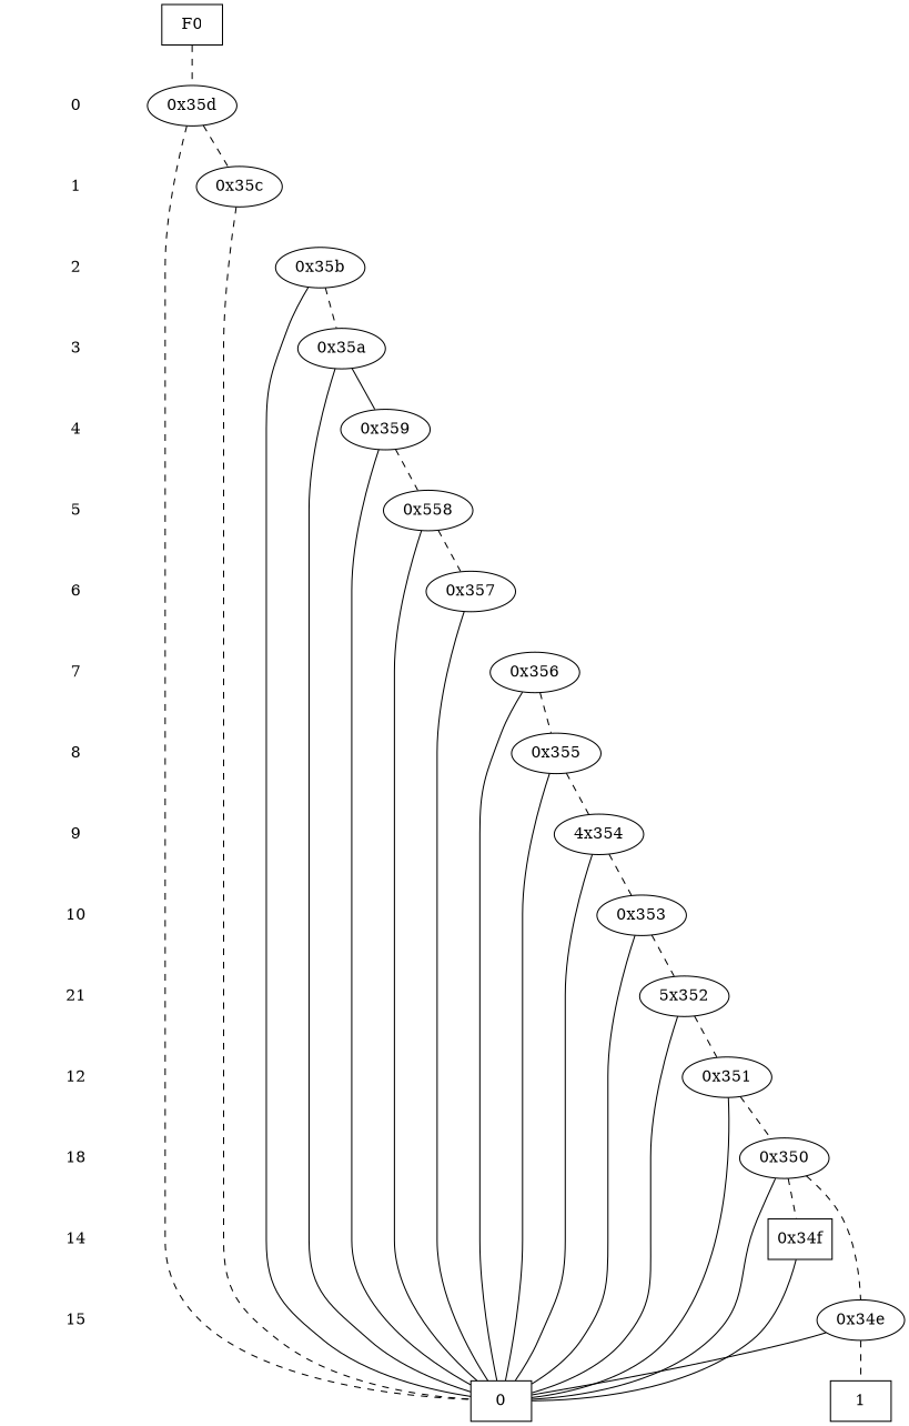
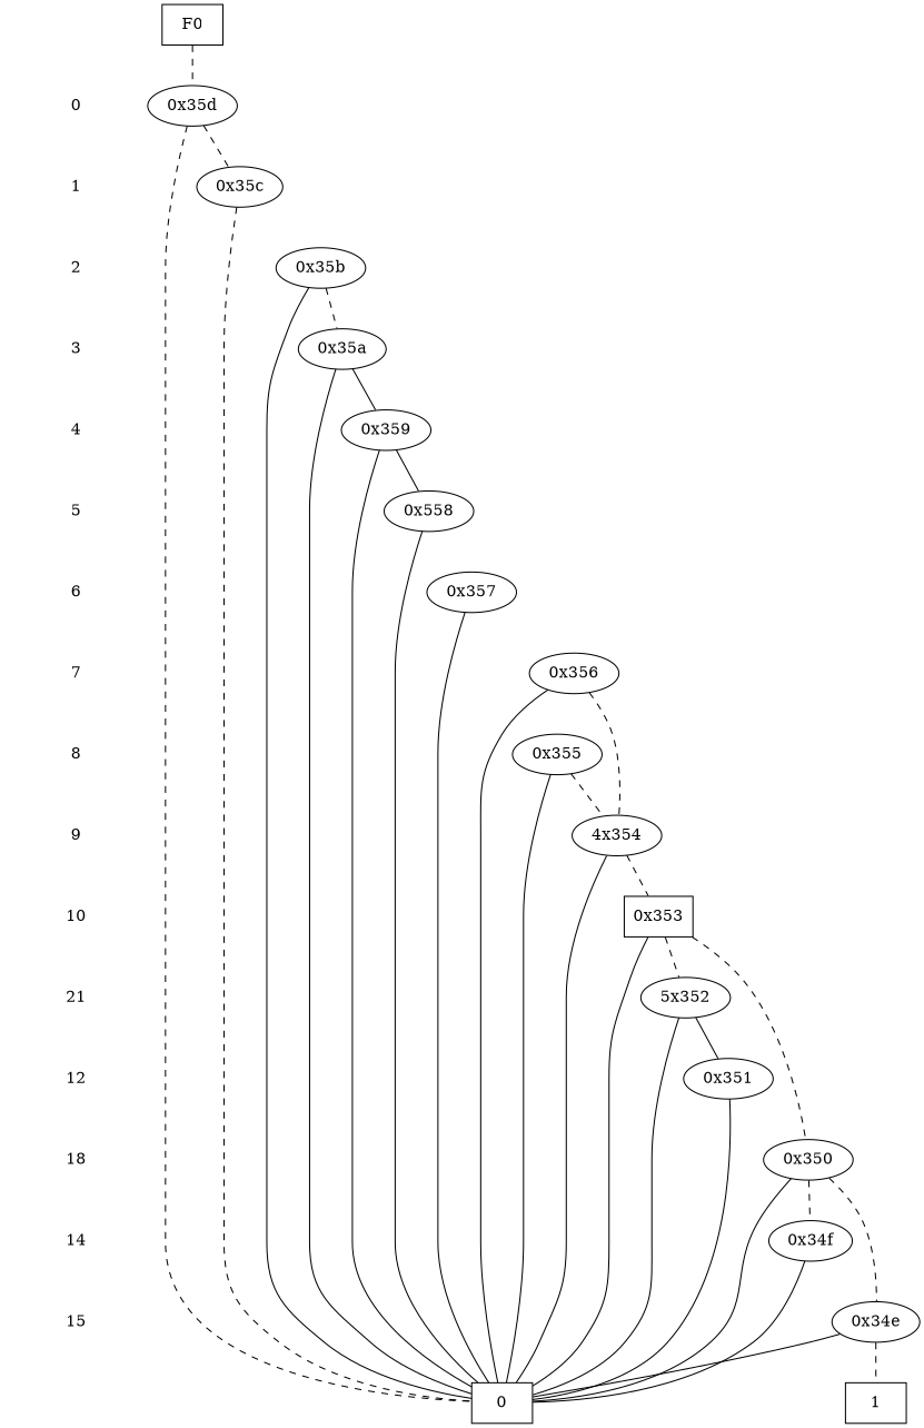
  digraph {
    node [shape=plaintext]
    edge [dir=none style=invis]
    "CONST NODES" [style=invis]
    " 0 "
    " 1 "
    " 2 "
    " 3 "
    " 4 "
    " 5 "
    " 6 "
    " 7 "
    " 8 "
    " 9 "
    " 10 "
    n13 [label=21]
    " 12 "
    n15 [label=18]
    " 14 "
    " 15 "
    F0 [shape=box]
    "0x35d" [shape=""]
    "0x35c" [shape=""]
    "0x35b" [shape=""]
    "0x35a" [shape=""]
    "0x359" [shape=""]
    n24 [label="0x558" shape=""]
    "0x357" [shape=""]
    "0x356" [shape=""]
    "0x355" [shape=""]
    n28 [label="4x354" shape=""]
-   "0x353" [shape=""]
+   "0x353" [shape=box]
    n30 [label="5x352" shape=""]
    "0x351" [shape=""]
    "0x350" [shape=""]
-   "0x34f" [shape=box]
+   "0x34f" [shape=""]
    "0x34e" [shape=""]
    n35 [label=0 shape=box]
    n36 [label=1 shape=box]
    subgraph sub_1 {
      "CONST NODES"
      " 0 "
      " 1 "
      " 2 "
      " 3 "
      " 4 "
      " 5 "
      " 6 "
      " 7 "
      " 8 "
      " 9 "
      " 10 "
      n13
      " 12 "
      n15
      " 14 "
      " 15 "
    }
    subgraph sub_2 {
      rank=same
      F0
    }
    subgraph sub_3 {
      rank=same
      " 0 "
      "0x35d"
    }
    subgraph sub_4 {
      rank=same
      " 1 "
      "0x35c"
    }
    subgraph sub_5 {
      rank=same
      " 2 "
      "0x35b"
    }
    subgraph sub_6 {
      rank=same
      " 3 "
      "0x35a"
    }
    subgraph sub_7 {
      rank=same
      " 4 "
      "0x359"
    }
    subgraph sub_8 {
      rank=same
      " 5 "
      n24
    }
    subgraph sub_9 {
      rank=same
      " 6 "
      "0x357"
    }
    subgraph sub_10 {
      rank=same
      " 7 "
      "0x356"
    }
    subgraph sub_11 {
      rank=same
      " 8 "
      "0x355"
    }
    subgraph sub_12 {
      rank=same
      " 9 "
      n28
    }
    subgraph sub_13 {
      rank=same
      " 10 "
      "0x353"
    }
    subgraph sub_14 {
      rank=same
      n13
      n30
    }
    subgraph sub_15 {
      rank=same
      " 12 "
      "0x351"
    }
    subgraph sub_16 {
      rank=same
      n15
      "0x350"
    }
    subgraph sub_17 {
      rank=same
      " 14 "
      "0x34f"
    }
    subgraph sub_18 {
      rank=same
      " 15 "
      "0x34e"
    }
    subgraph sub_19 {
      rank=same
      "CONST NODES"
      subgraph sub_20 {
        rank=same
        n35
        n36
      }
    }
    " 0 " -> " 1 "
    " 1 " -> " 2 "
    " 2 " -> " 3 "
    " 3 " -> " 4 "
    " 4 " -> " 5 "
    " 5 " -> " 6 "
    " 6 " -> " 7 "
    " 7 " -> " 8 "
    " 8 " -> " 9 "
    " 9 " -> " 10 "
    " 10 " -> n13
    n13 -> " 12 "
    " 12 " -> n15
    n15 -> " 14 "
    " 14 " -> " 15 "
    " 15 " -> "CONST NODES"
    F0 -> "0x35d" [style=dashed]
    "0x35d" -> "0x35c" [style=dashed]
    "0x35d" -> n35 [style=dashed]
    "0x35c" -> n35 [style=dashed]
    "0x35b" -> "0x35a" [style=dashed]
    "0x35b" -> n35 [style=""]
    "0x35a" -> "0x359" [style=solid]
    "0x35a" -> n35 [style=""]
-   "0x359" -> n24 [style=dashed]
+   "0x359" -> n24 [style=solid]
    "0x359" -> n35 [style=""]
-   n24 -> "0x357" [style=dashed]
    n24 -> n35 [style=""]
    "0x357" -> n35 [style=""]
-   "0x356" -> "0x355" [style=dashed]
+   "0x356" -> n28 [style=dashed]
    "0x356" -> n35 [style=""]
    "0x355" -> n28 [style=dashed]
    "0x355" -> n35 [style=""]
    n28 -> "0x353" [style=dashed]
    n28 -> n35 [style=""]
    "0x353" -> n30 [style=dashed]
    "0x353" -> n35 [style=""]
-   n30 -> "0x351" [style=dashed]
+   n30 -> "0x351" [style=solid]
    n30 -> n35 [style=""]
-   "0x351" -> "0x350" [style=dashed]
+   "0x353" -> "0x350" [style=dashed]
    "0x351" -> n35 [style=""]
    "0x350" -> "0x34f" [style=dashed]
    "0x350" -> "0x34e" [style=dashed]
    "0x350" -> n35 [style=""]
    "0x34f" -> n35 [style=""]
    "0x34e" -> n35 [style=""]
    "0x34e" -> n36 [style=dashed]
  }
